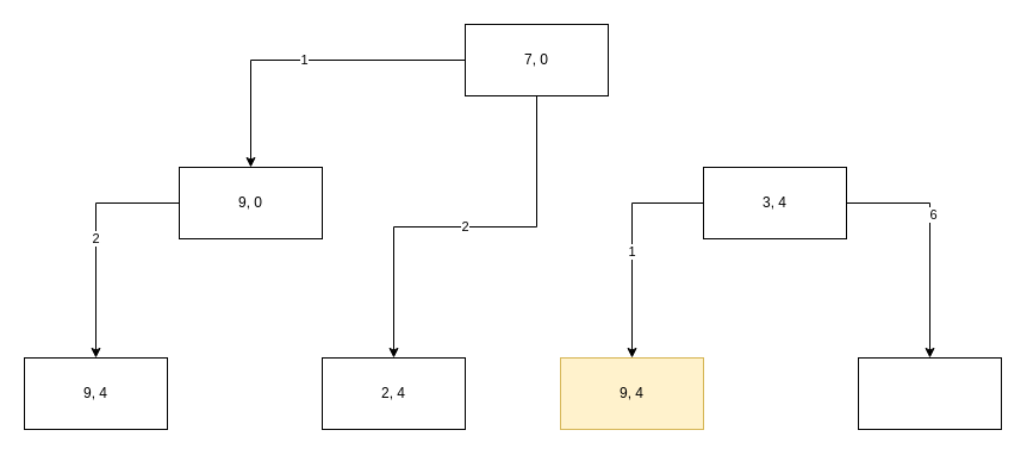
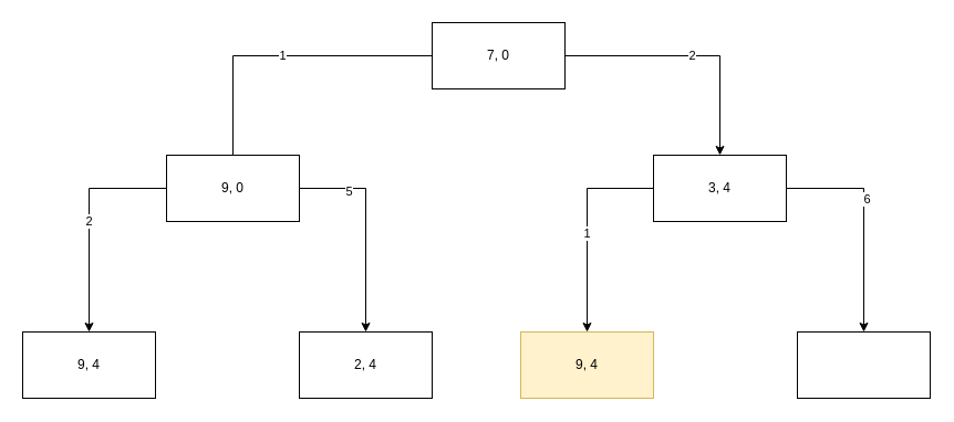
  <mxCell id="0" />
  <mxCell id="1" parent="0" />
- <mxCell id="2" value="1" style="edgeStyle=orthogonalEdgeStyle;rounded=0;orthogonalLoop=1;jettySize=auto;html=1;entryX=0.5;entryY=0;entryDx=0;entryDy=0;" edge="1" parent="1" source="4" target="8"><mxGeometry relative="1" as="geometry" /></mxCell>
- <mxCell id="3" value="2" style="edgeStyle=orthogonalEdgeStyle;rounded=0;orthogonalLoop=1;jettySize=auto;html=1;" edge="1" parent="1" source="4" target="15"><mxGeometry relative="1" as="geometry" /></mxCell>
+ <mxCell id="2" value="1" style="edgeStyle=orthogonalEdgeStyle;rounded=0;orthogonalLoop=1;jettySize=auto;html=1;entryX=0.5;entryY=0;entryDx=0;entryDy=0;endArrow=none;" edge="1" parent="1" source="4" target="8"><mxGeometry relative="1" as="geometry" /></mxCell>
+ <mxCell id="3" value="2" style="edgeStyle=orthogonalEdgeStyle;rounded=0;orthogonalLoop=1;jettySize=auto;html=1;" edge="1" parent="1" source="4" target="13"><mxGeometry relative="1" as="geometry" /></mxCell>
  <mxCell id="4" value="7, 0" style="rounded=0;whiteSpace=wrap;html=1;" vertex="1" parent="1"><mxGeometry x="390" y="20" width="120" height="60" as="geometry" /></mxCell>
  <mxCell id="5" value="2" style="edgeStyle=orthogonalEdgeStyle;rounded=0;orthogonalLoop=1;jettySize=auto;html=1;entryX=0.5;entryY=0;entryDx=0;entryDy=0;" edge="1" parent="1" source="8" target="14"><mxGeometry relative="1" as="geometry" /></mxCell>
+ <mxCell id="6" style="edgeStyle=orthogonalEdgeStyle;rounded=0;orthogonalLoop=1;jettySize=auto;html=1;entryX=0.5;entryY=0;entryDx=0;entryDy=0;" edge="1" parent="1" source="8" target="15"><mxGeometry relative="1" as="geometry"><Array as="points"><mxPoint x="330" y="170" /></Array></mxGeometry></mxCell>
+ <mxCell id="7" value="5" style="edgeLabel;html=1;align=center;verticalAlign=middle;resizable=0;points=[];" vertex="1" connectable="0" parent="6"><mxGeometry x="-0.533" y="-2" relative="1" as="geometry"><mxPoint as="offset" /></mxGeometry></mxCell>
  <mxCell id="8" value="9, 0" style="rounded=0;whiteSpace=wrap;html=1;" vertex="1" parent="1"><mxGeometry x="150" y="140" width="120" height="60" as="geometry" /></mxCell>
  <mxCell id="9" style="edgeStyle=orthogonalEdgeStyle;rounded=0;orthogonalLoop=1;jettySize=auto;html=1;entryX=0.5;entryY=0;entryDx=0;entryDy=0;" edge="1" parent="1" source="13" target="16"><mxGeometry relative="1" as="geometry"><Array as="points"><mxPoint x="530" y="170" /></Array></mxGeometry></mxCell>
  <mxCell id="10" value="1" style="edgeLabel;html=1;align=center;verticalAlign=middle;resizable=0;points=[];" vertex="1" connectable="0" parent="9"><mxGeometry x="0.049" y="-1" relative="1" as="geometry"><mxPoint as="offset" /></mxGeometry></mxCell>
  <mxCell id="11" style="edgeStyle=orthogonalEdgeStyle;rounded=0;orthogonalLoop=1;jettySize=auto;html=1;" edge="1" parent="1" source="13" target="17"><mxGeometry relative="1" as="geometry" /></mxCell>
  <mxCell id="12" value="6" style="edgeLabel;html=1;align=center;verticalAlign=middle;resizable=0;points=[];" vertex="1" connectable="0" parent="11"><mxGeometry x="-0.208" y="2" relative="1" as="geometry"><mxPoint as="offset" /></mxGeometry></mxCell>
  <mxCell id="13" value="3, 4" style="rounded=0;whiteSpace=wrap;html=1;" vertex="1" parent="1"><mxGeometry x="590" y="140" width="120" height="60" as="geometry" /></mxCell>
  <mxCell id="14" value="9, 4" style="rounded=0;whiteSpace=wrap;html=1;" vertex="1" parent="1"><mxGeometry x="20" y="300" width="120" height="60" as="geometry" /></mxCell>
  <mxCell id="15" value="2, 4" style="rounded=0;whiteSpace=wrap;html=1;" vertex="1" parent="1"><mxGeometry x="270" y="300" width="120" height="60" as="geometry" /></mxCell>
  <mxCell id="16" value="9, 4" style="rounded=0;whiteSpace=wrap;html=1;fillColor=#fff2cc;strokeColor=#d6b656;" vertex="1" parent="1"><mxGeometry x="470" y="300" width="120" height="60" as="geometry" /></mxCell>
  <mxCell id="17" value="" style="rounded=0;whiteSpace=wrap;html=1;" vertex="1" parent="1"><mxGeometry x="720" y="300" width="120" height="60" as="geometry" /></mxCell>
